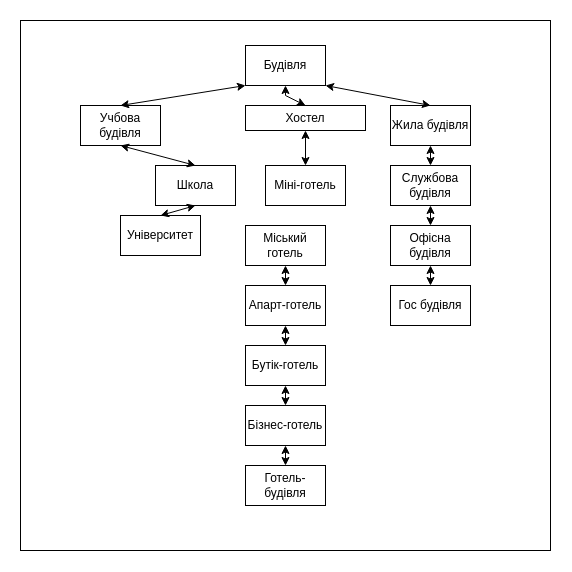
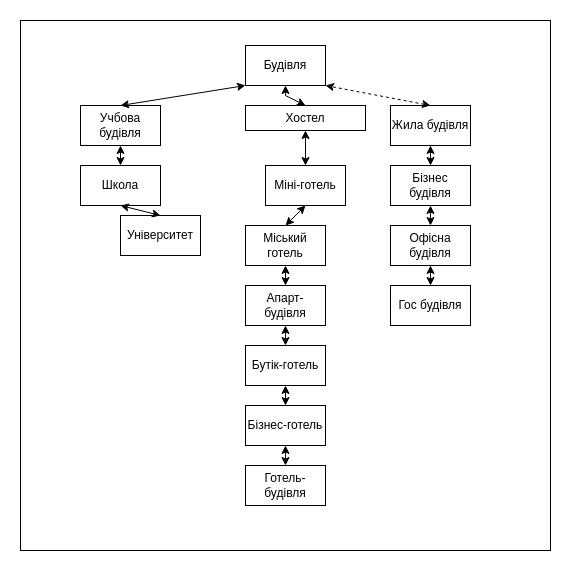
  <mxCell id="0" />
  <mxCell id="1" parent="0" />
  <mxCell id="2" value="" style="whiteSpace=wrap;html=1;aspect=fixed;" vertex="1" parent="1"><mxGeometry x="20" y="20" width="530" height="530" as="geometry" /></mxCell>
  <mxCell id="3" value="Будівля" style="rounded=0;whiteSpace=wrap;html=1;" vertex="1" parent="1"><mxGeometry x="245" y="45" width="80" height="40" as="geometry" /></mxCell>
  <mxCell id="4" value="Хостел" style="rounded=0;whiteSpace=wrap;html=1;" vertex="1" parent="1"><mxGeometry x="245" y="105" width="120" height="25" as="geometry" /></mxCell>
  <mxCell id="5" value="Міні-готель" style="rounded=0;whiteSpace=wrap;html=1;" vertex="1" parent="1"><mxGeometry x="265" y="165" width="80" height="40" as="geometry" /></mxCell>
  <mxCell id="6" value="Міський готель" style="rounded=0;whiteSpace=wrap;html=1;" vertex="1" parent="1"><mxGeometry x="245" y="225" width="80" height="40" as="geometry" /></mxCell>
- <mxCell id="7" value="Апарт-готель" style="rounded=0;whiteSpace=wrap;html=1;" vertex="1" parent="1"><mxGeometry x="245" y="285" width="80" height="40" as="geometry" /></mxCell>
+ <mxCell id="7" value="Апарт-будівля" style="rounded=0;whiteSpace=wrap;html=1;" vertex="1" parent="1"><mxGeometry x="245" y="285" width="80" height="40" as="geometry" /></mxCell>
  <mxCell id="8" value="Бутік-готель" style="rounded=0;whiteSpace=wrap;html=1;" vertex="1" parent="1"><mxGeometry x="245" y="345" width="80" height="40" as="geometry" /></mxCell>
  <mxCell id="9" value="Бізнес-готель" style="rounded=0;whiteSpace=wrap;html=1;" vertex="1" parent="1"><mxGeometry x="245" y="405" width="80" height="40" as="geometry" /></mxCell>
  <mxCell id="10" value="Готель-будівля" style="rounded=0;whiteSpace=wrap;html=1;" vertex="1" parent="1"><mxGeometry x="245" y="465" width="80" height="40" as="geometry" /></mxCell>
  <mxCell id="11" value="" style="endArrow=classic;startArrow=classic;html=1;rounded=0;entryX=0.5;entryY=1;entryDx=0;entryDy=0;exitX=0.5;exitY=0;exitDx=0;exitDy=0;" edge="1" parent="1" source="4" target="3"><mxGeometry width="50" height="50" relative="1" as="geometry"><mxPoint x="500" y="325" as="sourcePoint" /><mxPoint x="550" y="275" as="targetPoint" /><Array as="points"><mxPoint x="285" y="95" /></Array></mxGeometry></mxCell>
  <mxCell id="12" value="" style="endArrow=classic;startArrow=classic;html=1;rounded=0;entryX=0.5;entryY=1;entryDx=0;entryDy=0;exitX=0.5;exitY=0;exitDx=0;exitDy=0;" edge="1" parent="1" source="5" target="4"><mxGeometry width="50" height="50" relative="1" as="geometry"><mxPoint x="295" y="115" as="sourcePoint" /><mxPoint x="295" y="95" as="targetPoint" /><Array as="points" /></mxGeometry></mxCell>
+ <mxCell id="13" value="" style="endArrow=classic;startArrow=classic;html=1;rounded=0;entryX=0.5;entryY=1;entryDx=0;entryDy=0;exitX=0.5;exitY=0;exitDx=0;exitDy=0;" edge="1" parent="1" source="6" target="5"><mxGeometry width="50" height="50" relative="1" as="geometry"><mxPoint x="295" y="175" as="sourcePoint" /><mxPoint x="295" y="155" as="targetPoint" /><Array as="points" /></mxGeometry></mxCell>
  <mxCell id="14" value="" style="endArrow=classic;startArrow=classic;html=1;rounded=0;entryX=0.5;entryY=1;entryDx=0;entryDy=0;exitX=0.5;exitY=0;exitDx=0;exitDy=0;entryPerimeter=0;" edge="1" parent="1" source="7" target="6"><mxGeometry width="50" height="50" relative="1" as="geometry"><mxPoint x="295" y="235" as="sourcePoint" /><mxPoint x="295" y="215" as="targetPoint" /><Array as="points" /></mxGeometry></mxCell>
  <mxCell id="15" value="" style="endArrow=classic;startArrow=classic;html=1;rounded=0;entryX=0.5;entryY=1;entryDx=0;entryDy=0;exitX=0.5;exitY=0;exitDx=0;exitDy=0;entryPerimeter=0;" edge="1" parent="1" source="8" target="7"><mxGeometry width="50" height="50" relative="1" as="geometry"><mxPoint x="305" y="245" as="sourcePoint" /><mxPoint x="305" y="225" as="targetPoint" /><Array as="points" /></mxGeometry></mxCell>
  <mxCell id="16" value="" style="endArrow=classic;startArrow=classic;html=1;rounded=0;entryX=0.5;entryY=1;entryDx=0;entryDy=0;exitX=0.5;exitY=0;exitDx=0;exitDy=0;" edge="1" parent="1" source="9" target="8"><mxGeometry width="50" height="50" relative="1" as="geometry"><mxPoint x="295" y="355" as="sourcePoint" /><mxPoint x="295" y="335" as="targetPoint" /><Array as="points" /></mxGeometry></mxCell>
  <mxCell id="17" value="" style="endArrow=classic;startArrow=classic;html=1;rounded=0;entryX=0.5;entryY=1;entryDx=0;entryDy=0;exitX=0.5;exitY=0;exitDx=0;exitDy=0;" edge="1" parent="1" source="10" target="9"><mxGeometry width="50" height="50" relative="1" as="geometry"><mxPoint x="305" y="365" as="sourcePoint" /><mxPoint x="305" y="345" as="targetPoint" /><Array as="points" /></mxGeometry></mxCell>
  <mxCell id="18" value="Жила будівля" style="rounded=0;whiteSpace=wrap;html=1;" vertex="1" parent="1"><mxGeometry x="390" y="105" width="80" height="40" as="geometry" /></mxCell>
  <mxCell id="19" value="Офісна будівля" style="rounded=0;whiteSpace=wrap;html=1;" vertex="1" parent="1"><mxGeometry x="390" y="225" width="80" height="40" as="geometry" /></mxCell>
- <mxCell id="20" value="Службова будівля" style="rounded=0;whiteSpace=wrap;html=1;" vertex="1" parent="1"><mxGeometry x="390" y="165" width="80" height="40" as="geometry" /></mxCell>
+ <mxCell id="20" value="Бізнес будівля" style="rounded=0;whiteSpace=wrap;html=1;" vertex="1" parent="1"><mxGeometry x="390" y="165" width="80" height="40" as="geometry" /></mxCell>
  <mxCell id="21" value="Гос будівля" style="rounded=0;whiteSpace=wrap;html=1;" vertex="1" parent="1"><mxGeometry x="390" y="285" width="80" height="40" as="geometry" /></mxCell>
- <mxCell id="22" value="" style="endArrow=classic;startArrow=classic;html=1;rounded=0;entryX=1;entryY=1;entryDx=0;entryDy=0;exitX=0.5;exitY=0;exitDx=0;exitDy=0;" edge="1" parent="1" source="18" target="3"><mxGeometry width="50" height="50" relative="1" as="geometry"><mxPoint x="295" y="115" as="sourcePoint" /><mxPoint x="295" y="95" as="targetPoint" /><Array as="points" /></mxGeometry></mxCell>
+ <mxCell id="22" value="" style="endArrow=classic;startArrow=classic;html=1;rounded=0;entryX=1;entryY=1;entryDx=0;entryDy=0;exitX=0.5;exitY=0;exitDx=0;exitDy=0;dashed=1;" edge="1" parent="1" source="18" target="3"><mxGeometry width="50" height="50" relative="1" as="geometry"><mxPoint x="295" y="115" as="sourcePoint" /><mxPoint x="295" y="95" as="targetPoint" /><Array as="points" /></mxGeometry></mxCell>
  <mxCell id="23" value="" style="endArrow=classic;startArrow=classic;html=1;rounded=0;entryX=0.5;entryY=1;entryDx=0;entryDy=0;" edge="1" parent="1" target="18"><mxGeometry width="50" height="50" relative="1" as="geometry"><mxPoint x="430" y="165" as="sourcePoint" /><mxPoint x="305" y="105" as="targetPoint" /><Array as="points" /></mxGeometry></mxCell>
  <mxCell id="24" value="" style="endArrow=classic;startArrow=classic;html=1;rounded=0;entryX=0.5;entryY=1;entryDx=0;entryDy=0;exitX=0.5;exitY=0;exitDx=0;exitDy=0;" edge="1" parent="1" source="19" target="20"><mxGeometry width="50" height="50" relative="1" as="geometry"><mxPoint x="440" y="175" as="sourcePoint" /><mxPoint x="440" y="155" as="targetPoint" /><Array as="points" /></mxGeometry></mxCell>
  <mxCell id="25" value="" style="endArrow=classic;startArrow=classic;html=1;rounded=0;entryX=0.5;entryY=1;entryDx=0;entryDy=0;exitX=0.5;exitY=0;exitDx=0;exitDy=0;" edge="1" parent="1" source="21" target="19"><mxGeometry width="50" height="50" relative="1" as="geometry"><mxPoint x="440" y="235" as="sourcePoint" /><mxPoint x="440" y="215" as="targetPoint" /><Array as="points" /></mxGeometry></mxCell>
  <mxCell id="26" value="Учбова будівля" style="rounded=0;whiteSpace=wrap;html=1;" vertex="1" parent="1"><mxGeometry x="80" y="105" width="80" height="40" as="geometry" /></mxCell>
- <mxCell id="27" value="Школа" style="rounded=0;whiteSpace=wrap;html=1;" vertex="1" parent="1"><mxGeometry x="155" y="165" width="80" height="40" as="geometry" /></mxCell>
+ <mxCell id="27" value="Школа" style="rounded=0;whiteSpace=wrap;html=1;" vertex="1" parent="1"><mxGeometry x="80" y="165" width="80" height="40" as="geometry" /></mxCell>
  <mxCell id="28" value="Університет" style="rounded=0;whiteSpace=wrap;html=1;" vertex="1" parent="1"><mxGeometry x="120" y="215" width="80" height="40" as="geometry" /></mxCell>
  <mxCell id="29" value="" style="endArrow=classic;startArrow=classic;html=1;rounded=0;entryX=0;entryY=1;entryDx=0;entryDy=0;exitX=0.5;exitY=0;exitDx=0;exitDy=0;" edge="1" parent="1" source="26" target="3"><mxGeometry width="50" height="50" relative="1" as="geometry"><mxPoint x="295" y="115" as="sourcePoint" /><mxPoint x="295" y="95" as="targetPoint" /><Array as="points" /></mxGeometry></mxCell>
  <mxCell id="30" value="" style="endArrow=classic;startArrow=classic;html=1;rounded=0;entryX=0.5;entryY=1;entryDx=0;entryDy=0;exitX=0.5;exitY=0;exitDx=0;exitDy=0;" edge="1" parent="1" source="27" target="26"><mxGeometry width="50" height="50" relative="1" as="geometry"><mxPoint x="295" y="175" as="sourcePoint" /><mxPoint x="295" y="155" as="targetPoint" /><Array as="points" /></mxGeometry></mxCell>
  <mxCell id="31" value="" style="endArrow=classic;startArrow=classic;html=1;rounded=0;entryX=0.5;entryY=1;entryDx=0;entryDy=0;exitX=0.5;exitY=0;exitDx=0;exitDy=0;" edge="1" parent="1" source="28" target="27"><mxGeometry width="50" height="50" relative="1" as="geometry"><mxPoint x="130" y="175" as="sourcePoint" /><mxPoint x="130" y="155" as="targetPoint" /><Array as="points" /></mxGeometry></mxCell>
